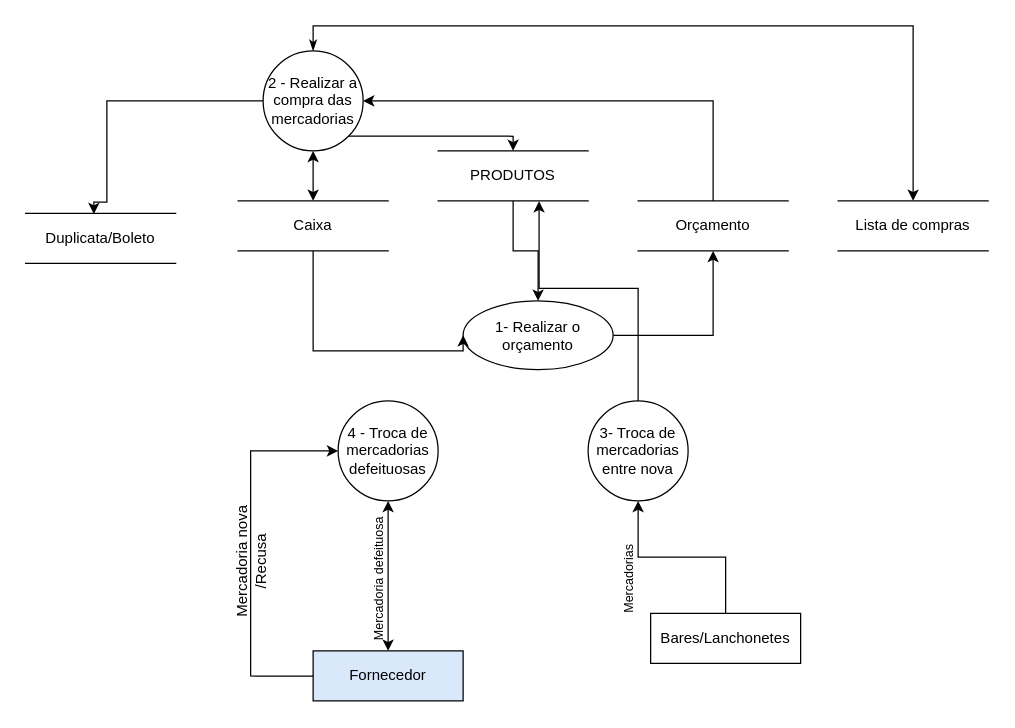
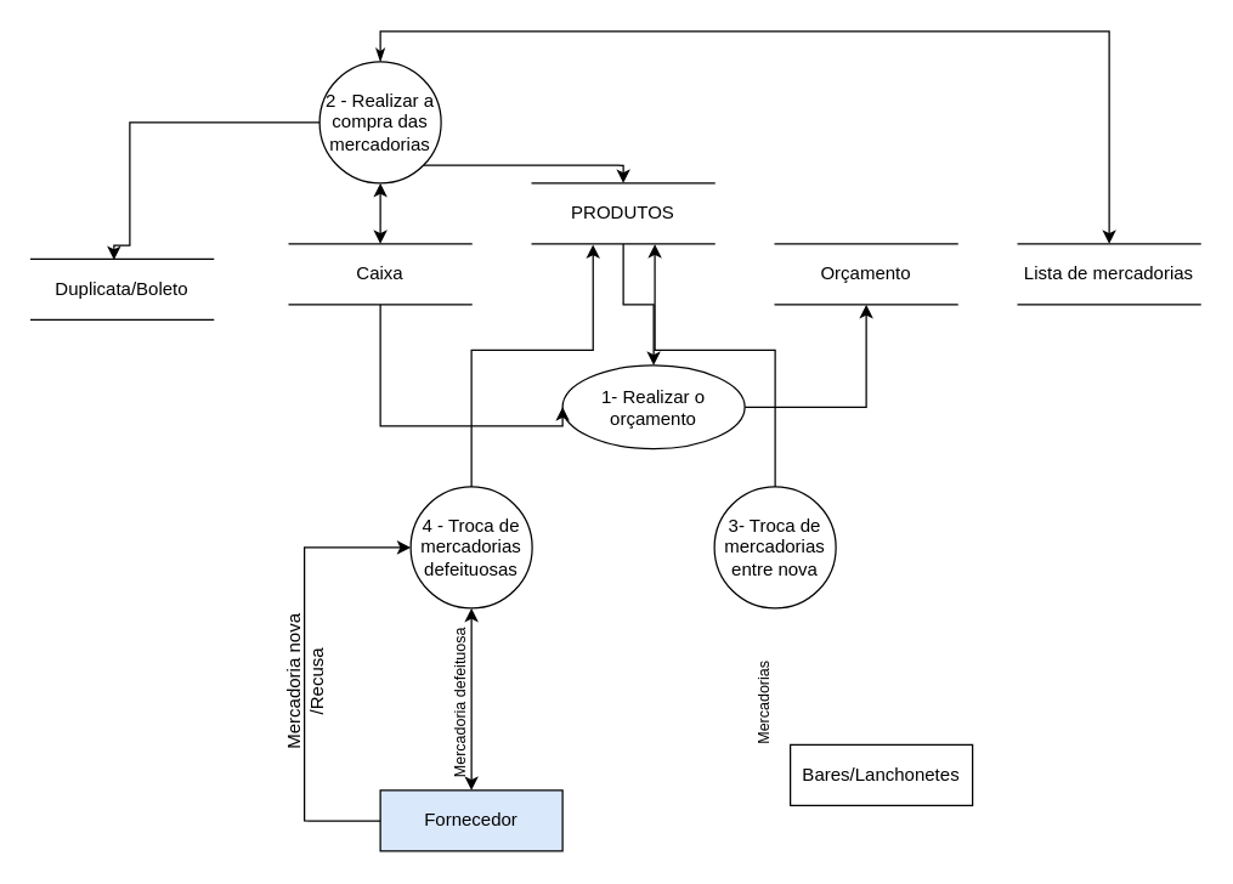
  <mxCell id="0" />
  <mxCell id="1" parent="0" />
  <mxCell id="2" value="" style="edgeStyle=orthogonalEdgeStyle;rounded=0;orthogonalLoop=1;jettySize=auto;html=1;entryX=0.5;entryY=1;entryDx=0;entryDy=0;" parent="1" source="3" target="15" edge="1"><mxGeometry relative="1" as="geometry"><mxPoint x="570" y="280" as="targetPoint" /></mxGeometry></mxCell>
  <mxCell id="3" value="&lt;font style=&quot;vertical-align: inherit&quot;&gt;&lt;font style=&quot;vertical-align: inherit&quot;&gt;1- Realizar o orçamento&lt;/font&gt;&lt;/font&gt;" style="ellipse;whiteSpace=wrap;html=1;aspect=fixed;" parent="1" vertex="1"><mxGeometry x="370" y="240" width="120" height="55" as="geometry" /></mxCell>
  <mxCell id="4" value="" style="edgeStyle=orthogonalEdgeStyle;rounded=0;orthogonalLoop=1;jettySize=auto;html=1;entryX=0.5;entryY=0;entryDx=0;entryDy=0;exitX=1;exitY=1;exitDx=0;exitDy=0;" parent="1" source="7" target="13" edge="1"><mxGeometry relative="1" as="geometry"><Array as="points"><mxPoint x="410" y="108" /></Array></mxGeometry></mxCell>
  <mxCell id="5" style="edgeStyle=orthogonalEdgeStyle;rounded=0;orthogonalLoop=1;jettySize=auto;html=1;exitX=0;exitY=0.5;exitDx=0;exitDy=0;entryX=0.455;entryY=0.014;entryDx=0;entryDy=0;entryPerimeter=0;" parent="1" source="7" target="27" edge="1"><mxGeometry relative="1" as="geometry"><Array as="points"><mxPoint x="85" y="80" /><mxPoint x="85" y="161" /></Array></mxGeometry></mxCell>
  <mxCell id="6" style="edgeStyle=orthogonalEdgeStyle;rounded=0;orthogonalLoop=1;jettySize=auto;html=1;entryX=0.5;entryY=0;entryDx=0;entryDy=0;startArrow=classicThin;startFill=1;exitX=0.5;exitY=0;exitDx=0;exitDy=0;" edge="1" parent="1" source="7" target="28"><mxGeometry relative="1" as="geometry"><mxPoint x="380" y="-50" as="sourcePoint" /><Array as="points"><mxPoint x="250" y="20" /><mxPoint x="730" y="20" /></Array></mxGeometry></mxCell>
  <mxCell id="7" value="&lt;font style=&quot;vertical-align: inherit&quot;&gt;&lt;font style=&quot;vertical-align: inherit&quot;&gt;2 - Realizar a compra das mercadorias&lt;/font&gt;&lt;/font&gt;" style="ellipse;whiteSpace=wrap;html=1;aspect=fixed;" parent="1" vertex="1"><mxGeometry x="210" y="40" width="80" height="80" as="geometry" /></mxCell>
  <mxCell id="8" value="" style="edgeStyle=orthogonalEdgeStyle;rounded=0;orthogonalLoop=1;jettySize=auto;html=1;startArrow=none;startFill=0;entryX=0.673;entryY=1.005;entryDx=0;entryDy=0;entryPerimeter=0;" parent="1" source="9" target="13" edge="1"><mxGeometry relative="1" as="geometry"><mxPoint x="510" y="220" as="targetPoint" /><Array as="points"><mxPoint x="510" y="230" /><mxPoint x="431" y="230" /></Array></mxGeometry></mxCell>
  <mxCell id="9" value="&lt;font style=&quot;vertical-align: inherit&quot;&gt;&lt;font style=&quot;vertical-align: inherit&quot;&gt;&lt;font style=&quot;vertical-align: inherit&quot;&gt;&lt;font style=&quot;vertical-align: inherit&quot;&gt;&lt;font style=&quot;vertical-align: inherit&quot;&gt;&lt;font style=&quot;vertical-align: inherit&quot;&gt;3- Troca de mercadorias entre nova&lt;/font&gt;&lt;/font&gt;&lt;/font&gt;&lt;/font&gt;&lt;/font&gt;&lt;/font&gt;" style="ellipse;whiteSpace=wrap;html=1;aspect=fixed;" parent="1" vertex="1"><mxGeometry x="470" y="320" width="80" height="80" as="geometry" /></mxCell>
+ <mxCell id="10" value="" style="edgeStyle=orthogonalEdgeStyle;rounded=0;orthogonalLoop=1;jettySize=auto;html=1;startArrow=none;startFill=0;entryX=0.334;entryY=1.014;entryDx=0;entryDy=0;entryPerimeter=0;" parent="1" source="11" target="13" edge="1"><mxGeometry relative="1" as="geometry"><mxPoint x="310" y="220" as="targetPoint" /><Array as="points"><mxPoint x="310" y="230" /><mxPoint x="390" y="230" /></Array></mxGeometry></mxCell>
  <mxCell id="11" value="4 - Troca de mercadorias defeituosas" style="ellipse;whiteSpace=wrap;html=1;aspect=fixed;" parent="1" vertex="1"><mxGeometry x="270" y="320" width="80" height="80" as="geometry" /></mxCell>
  <mxCell id="12" value="" style="edgeStyle=orthogonalEdgeStyle;rounded=0;orthogonalLoop=1;jettySize=auto;html=1;" parent="1" source="13" target="3" edge="1"><mxGeometry relative="1" as="geometry" /></mxCell>
  <mxCell id="13" value="PRODUTOS" style="shape=partialRectangle;whiteSpace=wrap;html=1;left=0;right=0;fillColor=none;" parent="1" vertex="1"><mxGeometry x="350" y="120" width="120" height="40" as="geometry" /></mxCell>
- <mxCell id="14" value="" style="edgeStyle=orthogonalEdgeStyle;rounded=0;orthogonalLoop=1;jettySize=auto;html=1;startArrow=none;startFill=0;entryX=1;entryY=0.5;entryDx=0;entryDy=0;" parent="1" source="15" target="7" edge="1"><mxGeometry relative="1" as="geometry"><mxPoint x="250" y="10" as="targetPoint" /><Array as="points"><mxPoint x="570" y="80" /></Array></mxGeometry></mxCell>
  <mxCell id="15" value="Orçamento" style="shape=partialRectangle;whiteSpace=wrap;html=1;left=0;right=0;fillColor=none;" parent="1" vertex="1"><mxGeometry x="510" y="160" width="120" height="40" as="geometry" /></mxCell>
  <mxCell id="16" value="" style="edgeStyle=orthogonalEdgeStyle;rounded=0;orthogonalLoop=1;jettySize=auto;html=1;entryX=0;entryY=0.5;entryDx=0;entryDy=0;" parent="1" source="18" target="3" edge="1"><mxGeometry relative="1" as="geometry"><mxPoint x="250" y="280" as="targetPoint" /><Array as="points"><mxPoint x="250" y="280" /></Array></mxGeometry></mxCell>
  <mxCell id="17" value="" style="edgeStyle=orthogonalEdgeStyle;rounded=0;orthogonalLoop=1;jettySize=auto;html=1;startArrow=classic;startFill=1;" parent="1" source="7" target="18" edge="1"><mxGeometry relative="1" as="geometry" /></mxCell>
  <mxCell id="18" value="Caixa" style="shape=partialRectangle;whiteSpace=wrap;html=1;left=0;right=0;fillColor=none;" parent="1" vertex="1"><mxGeometry x="190" y="160" width="120" height="40" as="geometry" /></mxCell>
- <mxCell id="19" value="" style="edgeStyle=orthogonalEdgeStyle;rounded=0;orthogonalLoop=1;jettySize=auto;html=1;startArrow=none;startFill=0;" parent="1" source="20" target="9" edge="1"><mxGeometry relative="1" as="geometry" /></mxCell>
  <mxCell id="20" value="Bares/Lanchonetes" style="rounded=0;whiteSpace=wrap;html=1;" parent="1" vertex="1"><mxGeometry x="520" y="490" width="120" height="40" as="geometry" /></mxCell>
  <mxCell id="21" value="" style="edgeStyle=orthogonalEdgeStyle;rounded=0;orthogonalLoop=1;jettySize=auto;html=1;startArrow=classic;startFill=1;" parent="1" source="22" edge="1"><mxGeometry relative="1" as="geometry"><mxPoint x="310" y="400" as="targetPoint" /></mxGeometry></mxCell>
  <mxCell id="22" value="Fornecedor" style="rounded=0;whiteSpace=wrap;html=1;fillColor=#dae8fc;" parent="1" vertex="1"><mxGeometry x="250" y="520" width="120" height="40" as="geometry" /></mxCell>
  <mxCell id="23" value="Mercadoria defeituosa" style="text;html=1;strokeColor=none;fillColor=none;align=center;verticalAlign=middle;whiteSpace=wrap;rounded=0;rotation=-90;fontSize=10;" parent="1" vertex="1"><mxGeometry x="250" y="444.62" width="105" height="35.75" as="geometry" /></mxCell>
  <mxCell id="24" value="&lt;font style=&quot;font-size: 10px&quot;&gt;Mercadorias&lt;br style=&quot;font-size: 10px&quot;&gt;&lt;/font&gt;" style="text;html=1;strokeColor=none;fillColor=none;align=center;verticalAlign=middle;whiteSpace=wrap;rounded=0;rotation=-90;fontSize=10;" parent="1" vertex="1"><mxGeometry x="449" y="452.5" width="105" height="20" as="geometry" /></mxCell>
  <mxCell id="25" value="" style="edgeStyle=orthogonalEdgeStyle;rounded=0;orthogonalLoop=1;jettySize=auto;html=1;entryX=0;entryY=0.5;entryDx=0;entryDy=0;" parent="1" target="11" edge="1"><mxGeometry relative="1" as="geometry"><mxPoint x="210" y="420.05" as="targetPoint" /><Array as="points"><mxPoint x="200" y="540" /><mxPoint x="200" y="360" /></Array><mxPoint x="250" y="540.11" as="sourcePoint" /></mxGeometry></mxCell>
  <mxCell id="26" value="Mercadoria nova&lt;br&gt;/Recusa" style="text;html=1;align=center;verticalAlign=middle;resizable=0;points=[];labelBackgroundColor=none;rotation=-90;" parent="25" vertex="1" connectable="0"><mxGeometry x="-0.037" relative="1" as="geometry"><mxPoint y="3.91" as="offset" /></mxGeometry></mxCell>
  <mxCell id="27" value="Duplicata/Boleto" style="shape=partialRectangle;whiteSpace=wrap;html=1;left=0;right=0;fillColor=none;" parent="1" vertex="1"><mxGeometry x="20" y="170" width="120" height="40" as="geometry" /></mxCell>
- <mxCell id="28" value="Lista de compras" style="shape=partialRectangle;whiteSpace=wrap;html=1;left=0;right=0;fillColor=none;" vertex="1" parent="1"><mxGeometry x="670" y="160" width="120" height="40" as="geometry" /></mxCell>
+ <mxCell id="28" value="Lista de mercadorias" style="shape=partialRectangle;whiteSpace=wrap;html=1;left=0;right=0;fillColor=none;" vertex="1" parent="1"><mxGeometry x="670" y="160" width="120" height="40" as="geometry" /></mxCell>
